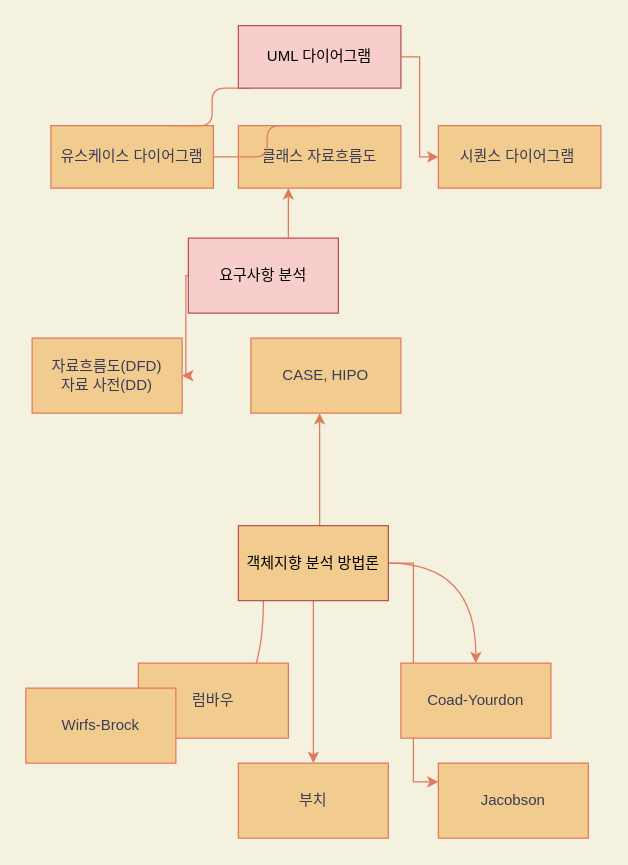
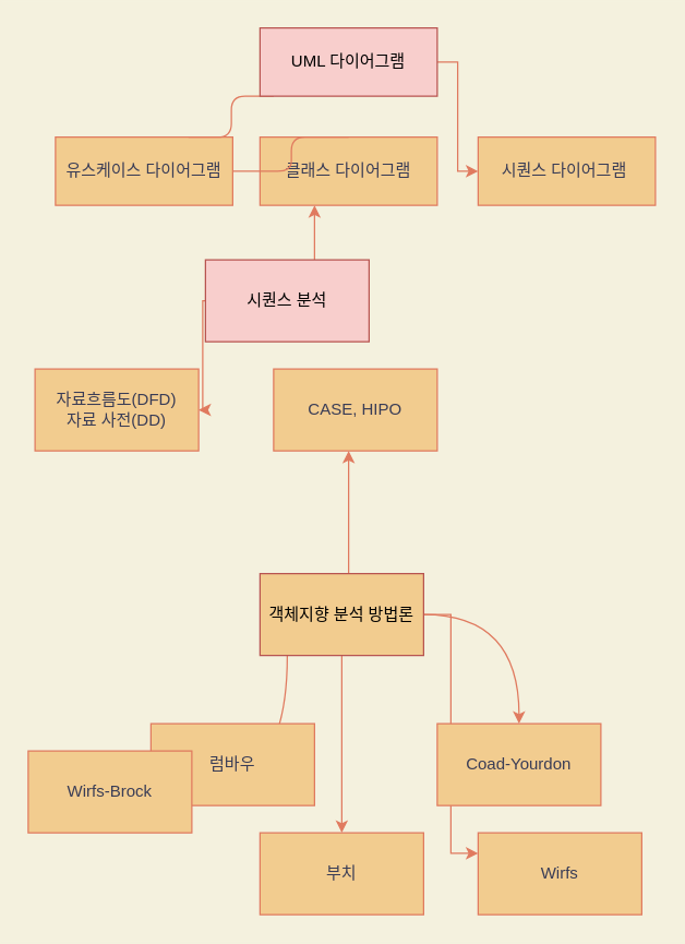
  <mxCell id="0" />
  <mxCell id="1" parent="0" />
  <mxCell id="2" value="유스케이스 다이어그램" style="rounded=0;whiteSpace=wrap;html=1;fillColor=#F2CC8F;strokeColor=#E07A5F;fontColor=#393C56;" vertex="1" parent="1"><mxGeometry x="40" y="100" width="130" height="50" as="geometry" /></mxCell>
- <mxCell id="3" value="클래스 자료흐름도" style="rounded=0;whiteSpace=wrap;html=1;fillColor=#F2CC8F;strokeColor=#E07A5F;fontColor=#393C56;" vertex="1" parent="1"><mxGeometry x="190" y="100" width="130" height="50" as="geometry" /></mxCell>
+ <mxCell id="3" value="클래스 다이어그램" style="rounded=0;whiteSpace=wrap;html=1;fillColor=#F2CC8F;strokeColor=#E07A5F;fontColor=#393C56;" vertex="1" parent="1"><mxGeometry x="190" y="100" width="130" height="50" as="geometry" /></mxCell>
  <mxCell id="4" value="시퀀스 다이어그램&amp;nbsp;" style="rounded=0;whiteSpace=wrap;html=1;fillColor=#F2CC8F;strokeColor=#E07A5F;fontColor=#393C56;" vertex="1" parent="1"><mxGeometry x="350" y="100" width="130" height="50" as="geometry" /></mxCell>
  <mxCell id="5" value="" style="endArrow=none;html=1;exitX=0.75;exitY=0;exitDx=0;exitDy=0;edgeStyle=elbowEdgeStyle;labelBackgroundColor=#F4F1DE;strokeColor=#E07A5F;fontColor=#393C56;" edge="1" parent="1" source="2"><mxGeometry width="50" height="50" relative="1" as="geometry"><mxPoint x="150" y="120" as="sourcePoint" /><mxPoint x="200" y="70" as="targetPoint" /></mxGeometry></mxCell>
  <mxCell id="6" style="edgeStyle=elbowEdgeStyle;rounded=0;orthogonalLoop=1;jettySize=auto;html=1;labelBackgroundColor=#F4F1DE;strokeColor=#E07A5F;fontColor=#393C56;" edge="1" parent="1" source="7" target="4"><mxGeometry relative="1" as="geometry" /></mxCell>
  <mxCell id="7" value="UML 다이어그램" style="rounded=0;whiteSpace=wrap;html=1;fillColor=#f8cecc;strokeColor=#b85450;" vertex="1" parent="1"><mxGeometry x="190" y="20" width="130" height="50" as="geometry" /></mxCell>
  <mxCell id="8" value="" style="endArrow=none;html=1;exitX=0.5;exitY=0;exitDx=0;exitDy=0;edgeStyle=elbowEdgeStyle;labelBackgroundColor=#F4F1DE;strokeColor=#E07A5F;fontColor=#393C56;" edge="1" parent="1" source="3" target="2"><mxGeometry width="50" height="50" relative="1" as="geometry"><mxPoint x="223.75" y="130" as="sourcePoint" /><mxPoint x="286.25" y="70" as="targetPoint" /></mxGeometry></mxCell>
  <mxCell id="9" style="edgeStyle=elbowEdgeStyle;rounded=0;orthogonalLoop=1;jettySize=auto;html=1;labelBackgroundColor=#F4F1DE;strokeColor=#E07A5F;fontColor=#393C56;" edge="1" parent="1" source="11" target="12"><mxGeometry relative="1" as="geometry" /></mxCell>
  <mxCell id="10" style="edgeStyle=elbowEdgeStyle;rounded=0;orthogonalLoop=1;jettySize=auto;html=1;labelBackgroundColor=#F4F1DE;strokeColor=#E07A5F;fontColor=#393C56;" edge="1" parent="1" source="11" target="3"><mxGeometry relative="1" as="geometry" /></mxCell>
- <mxCell id="11" value="요구사항 분석" style="rounded=0;whiteSpace=wrap;html=1;fillColor=#f8cecc;strokeColor=#b85450;" vertex="1" parent="1"><mxGeometry x="150" y="190" width="120" height="60" as="geometry" /></mxCell>
+ <mxCell id="11" value="시퀀스 분석" style="rounded=0;whiteSpace=wrap;html=1;fillColor=#f8cecc;strokeColor=#b85450;" vertex="1" parent="1"><mxGeometry x="150" y="190" width="120" height="60" as="geometry" /></mxCell>
  <mxCell id="12" value="자료흐름도(DFD)&lt;br&gt;자료 사전(DD)" style="rounded=0;whiteSpace=wrap;html=1;fillColor=#F2CC8F;strokeColor=#E07A5F;fontColor=#393C56;" vertex="1" parent="1"><mxGeometry x="25" y="270" width="120" height="60" as="geometry" /></mxCell>
  <mxCell id="13" value="CASE, HIPO" style="rounded=0;whiteSpace=wrap;html=1;fillColor=#F2CC8F;strokeColor=#E07A5F;fontColor=#393C56;" vertex="1" parent="1"><mxGeometry x="200" y="270" width="120" height="60" as="geometry" /></mxCell>
  <mxCell id="14" style="edgeStyle=orthogonalEdgeStyle;rounded=0;orthogonalLoop=1;jettySize=auto;html=1;curved=1;labelBackgroundColor=#F4F1DE;strokeColor=#E07A5F;fontColor=#393C56;" edge="1" parent="1" source="19" target="23"><mxGeometry relative="1" as="geometry" /></mxCell>
  <mxCell id="15" style="edgeStyle=orthogonalEdgeStyle;rounded=0;orthogonalLoop=1;jettySize=auto;html=1;curved=1;labelBackgroundColor=#F4F1DE;strokeColor=#E07A5F;fontColor=#393C56;" edge="1" parent="1" source="19" target="20"><mxGeometry relative="1" as="geometry"><Array as="points"><mxPoint x="210" y="570" /><mxPoint x="107" y="570" /></Array></mxGeometry></mxCell>
  <mxCell id="16" style="edgeStyle=elbowEdgeStyle;rounded=0;orthogonalLoop=1;jettySize=auto;html=1;labelBackgroundColor=#F4F1DE;strokeColor=#E07A5F;fontColor=#393C56;" edge="1" parent="1" source="19" target="21"><mxGeometry relative="1" as="geometry" /></mxCell>
  <mxCell id="17" style="edgeStyle=elbowEdgeStyle;rounded=0;orthogonalLoop=1;jettySize=auto;html=1;entryX=0;entryY=0.25;entryDx=0;entryDy=0;labelBackgroundColor=#F4F1DE;strokeColor=#E07A5F;fontColor=#393C56;" edge="1" parent="1" source="19" target="22"><mxGeometry relative="1" as="geometry" /></mxCell>
  <mxCell id="18" style="edgeStyle=elbowEdgeStyle;rounded=0;orthogonalLoop=1;jettySize=auto;html=1;labelBackgroundColor=#F4F1DE;strokeColor=#E07A5F;fontColor=#393C56;" edge="1" parent="1" source="19" target="13"><mxGeometry relative="1" as="geometry" /></mxCell>
  <mxCell id="19" value="객체지향 분석 방법론" style="rounded=0;whiteSpace=wrap;html=1;fillColor=#f2cc8f;strokeColor=#b85450;" vertex="1" parent="1"><mxGeometry x="190" y="420" width="120" height="60" as="geometry" /></mxCell>
  <mxCell id="20" value="럼바우" style="rounded=0;whiteSpace=wrap;html=1;fillColor=#F2CC8F;strokeColor=#E07A5F;fontColor=#393C56;" vertex="1" parent="1"><mxGeometry x="110" y="530" width="120" height="60" as="geometry" /></mxCell>
  <mxCell id="21" value="부치" style="rounded=0;whiteSpace=wrap;html=1;fillColor=#F2CC8F;strokeColor=#E07A5F;fontColor=#393C56;" vertex="1" parent="1"><mxGeometry x="190" y="610" width="120" height="60" as="geometry" /></mxCell>
- <mxCell id="22" value="Jacobson" style="rounded=0;whiteSpace=wrap;html=1;fillColor=#F2CC8F;strokeColor=#E07A5F;fontColor=#393C56;" vertex="1" parent="1"><mxGeometry x="350" y="610" width="120" height="60" as="geometry" /></mxCell>
+ <mxCell id="22" value="Wirfs" style="rounded=0;whiteSpace=wrap;html=1;fillColor=#F2CC8F;strokeColor=#E07A5F;fontColor=#393C56;" vertex="1" parent="1"><mxGeometry x="350" y="610" width="120" height="60" as="geometry" /></mxCell>
  <mxCell id="23" value="Coad-Yourdon" style="rounded=0;whiteSpace=wrap;html=1;fillColor=#F2CC8F;strokeColor=#E07A5F;fontColor=#393C56;" vertex="1" parent="1"><mxGeometry x="320" y="530" width="120" height="60" as="geometry" /></mxCell>
  <mxCell id="24" value="Wirfs-Brock" style="rounded=0;whiteSpace=wrap;html=1;fillColor=#F2CC8F;strokeColor=#E07A5F;fontColor=#393C56;" vertex="1" parent="1"><mxGeometry x="20" y="550" width="120" height="60" as="geometry" /></mxCell>
